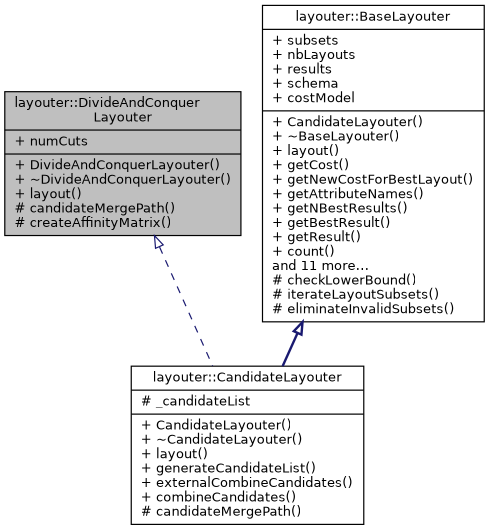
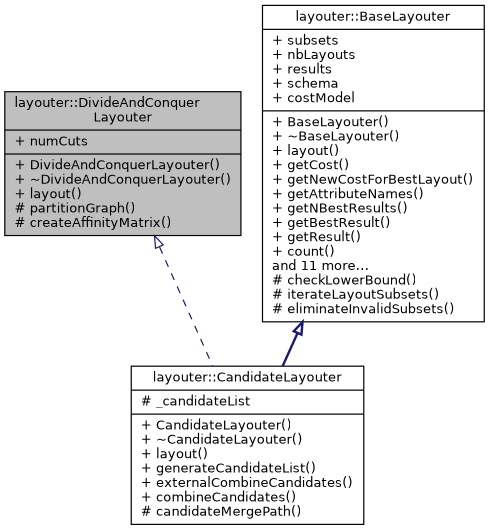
  digraph {
    node [color=black fillcolor=white fontname=Helvetica fontsize=11 shape=record style=filled]
    edge [arrowtail=onormal color=midnightblue dir=back fontname=Helvetica fontsize=11 labelfontname=Helvetica labelfontsize=11]
-   n1 [fillcolor=grey75 fontcolor=black height=0.2 label="{layouter::DivideAndConquer\lLayouter\n|+ numCuts\l|+ DivideAndConquerLayouter()\l+ ~DivideAndConquerLayouter()\l+ layout()\l# candidateMergePath()\l# createAffinityMatrix()\l}" width=0.4]
+   n1 [fillcolor=grey75 fontcolor=black height=0.2 label="{layouter::DivideAndConquer\lLayouter\n|+ numCuts\l|+ DivideAndConquerLayouter()\l+ ~DivideAndConquerLayouter()\l+ layout()\l# partitionGraph()\l# createAffinityMatrix()\l}" width=0.4]
    n2 [height=0.2 label="{layouter::CandidateLayouter\n|# _candidateList\l|+ CandidateLayouter()\l+ ~CandidateLayouter()\l+ layout()\l+ generateCandidateList()\l+ externalCombineCandidates()\l+ combineCandidates()\l# candidateMergePath()\l}" width=0.4]
-   n3 [height=0.2 label="{layouter::BaseLayouter\n|+ subsets\l+ nbLayouts\l+ results\l+ schema\l+ costModel\l|+ CandidateLayouter()\l+ ~BaseLayouter()\l+ layout()\l+ getCost()\l+ getNewCostForBestLayout()\l+ getAttributeNames()\l+ getNBestResults()\l+ getBestResult()\l+ getResult()\l+ count()\land 11 more...\l# checkLowerBound()\l# iterateLayoutSubsets()\l# eliminateInvalidSubsets()\l}" width=0.4]
+   n3 [height=0.2 label="{layouter::BaseLayouter\n|+ subsets\l+ nbLayouts\l+ results\l+ schema\l+ costModel\l|+ BaseLayouter()\l+ ~BaseLayouter()\l+ layout()\l+ getCost()\l+ getNewCostForBestLayout()\l+ getAttributeNames()\l+ getNBestResults()\l+ getBestResult()\l+ getResult()\l+ count()\land 11 more...\l# checkLowerBound()\l# iterateLayoutSubsets()\l# eliminateInvalidSubsets()\l}" width=0.4]
    n1 -> n2 [style=dashed]
    n3 -> n2 [style=bold]
  }
